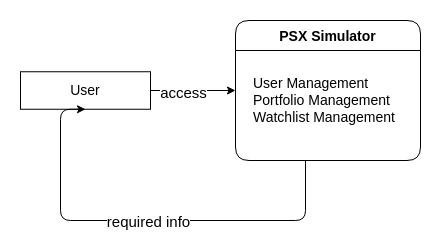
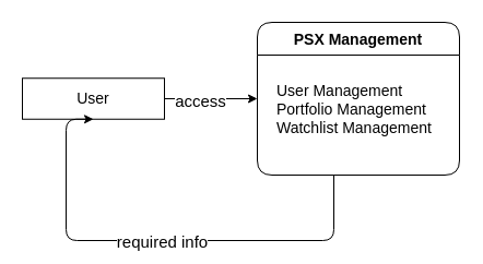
  <mxCell id="0" />
  <mxCell id="1" parent="0" />
  <mxCell id="2" style="edgeStyle=orthogonalEdgeStyle;html=1;fontSize=14;entryX=0.5;entryY=1;entryDx=0;entryDy=0;" parent="1" source="4" target="8" edge="1"><mxGeometry relative="1" as="geometry"><mxPoint x="310" y="270" as="targetPoint" /><Array as="points"><mxPoint x="305" y="220" /><mxPoint x="60" y="220" /></Array></mxGeometry></mxCell>
  <mxCell id="3" value="required info" style="edgeLabel;html=1;align=center;verticalAlign=middle;resizable=0;points=[];fontSize=15;" parent="2" vertex="1" connectable="0"><mxGeometry x="-0.01" relative="1" as="geometry"><mxPoint as="offset" /></mxGeometry></mxCell>
- <mxCell id="4" value="PSX Simulator" style="swimlane;rounded=1;startSize=30;fontSize=14;" parent="1" vertex="1"><mxGeometry x="235" y="20" width="185" height="140" as="geometry"><mxRectangle x="460" y="170" width="50" height="40" as="alternateBounds" /></mxGeometry></mxCell>
+ <mxCell id="4" value="PSX Management" style="swimlane;rounded=1;startSize=30;fontSize=14;" parent="1" vertex="1"><mxGeometry x="235" y="20" width="185" height="140" as="geometry"><mxRectangle x="460" y="170" width="50" height="40" as="alternateBounds" /></mxGeometry></mxCell>
  <mxCell id="5" value="User Management&lt;br style=&quot;font-size: 14px;&quot;&gt;Portfolio Management&lt;br style=&quot;font-size: 14px;&quot;&gt;Watchlist Management" style="text;html=1;align=left;verticalAlign=middle;resizable=0;points=[];autosize=1;strokeColor=none;fillColor=none;fontSize=14;spacingTop=0;spacing=3;horizontal=1;" parent="4" vertex="1"><mxGeometry x="15" y="50" width="170" height="60" as="geometry" /></mxCell>
  <mxCell id="6" style="edgeStyle=none;html=1;entryX=0;entryY=0.5;entryDx=0;entryDy=0;fontSize=14;" parent="1" source="8" target="4" edge="1"><mxGeometry relative="1" as="geometry" /></mxCell>
  <mxCell id="7" value="access" style="edgeLabel;html=1;align=center;verticalAlign=middle;resizable=0;points=[];fontSize=15;" parent="6" vertex="1" connectable="0"><mxGeometry x="-0.236" y="-1" relative="1" as="geometry"><mxPoint as="offset" /></mxGeometry></mxCell>
  <mxCell id="8" value="User" style="rounded=0;whiteSpace=wrap;html=1;fontSize=14;fillColor=none;" parent="1" vertex="1"><mxGeometry x="20" y="71.25" width="130" height="37.5" as="geometry" /></mxCell>
